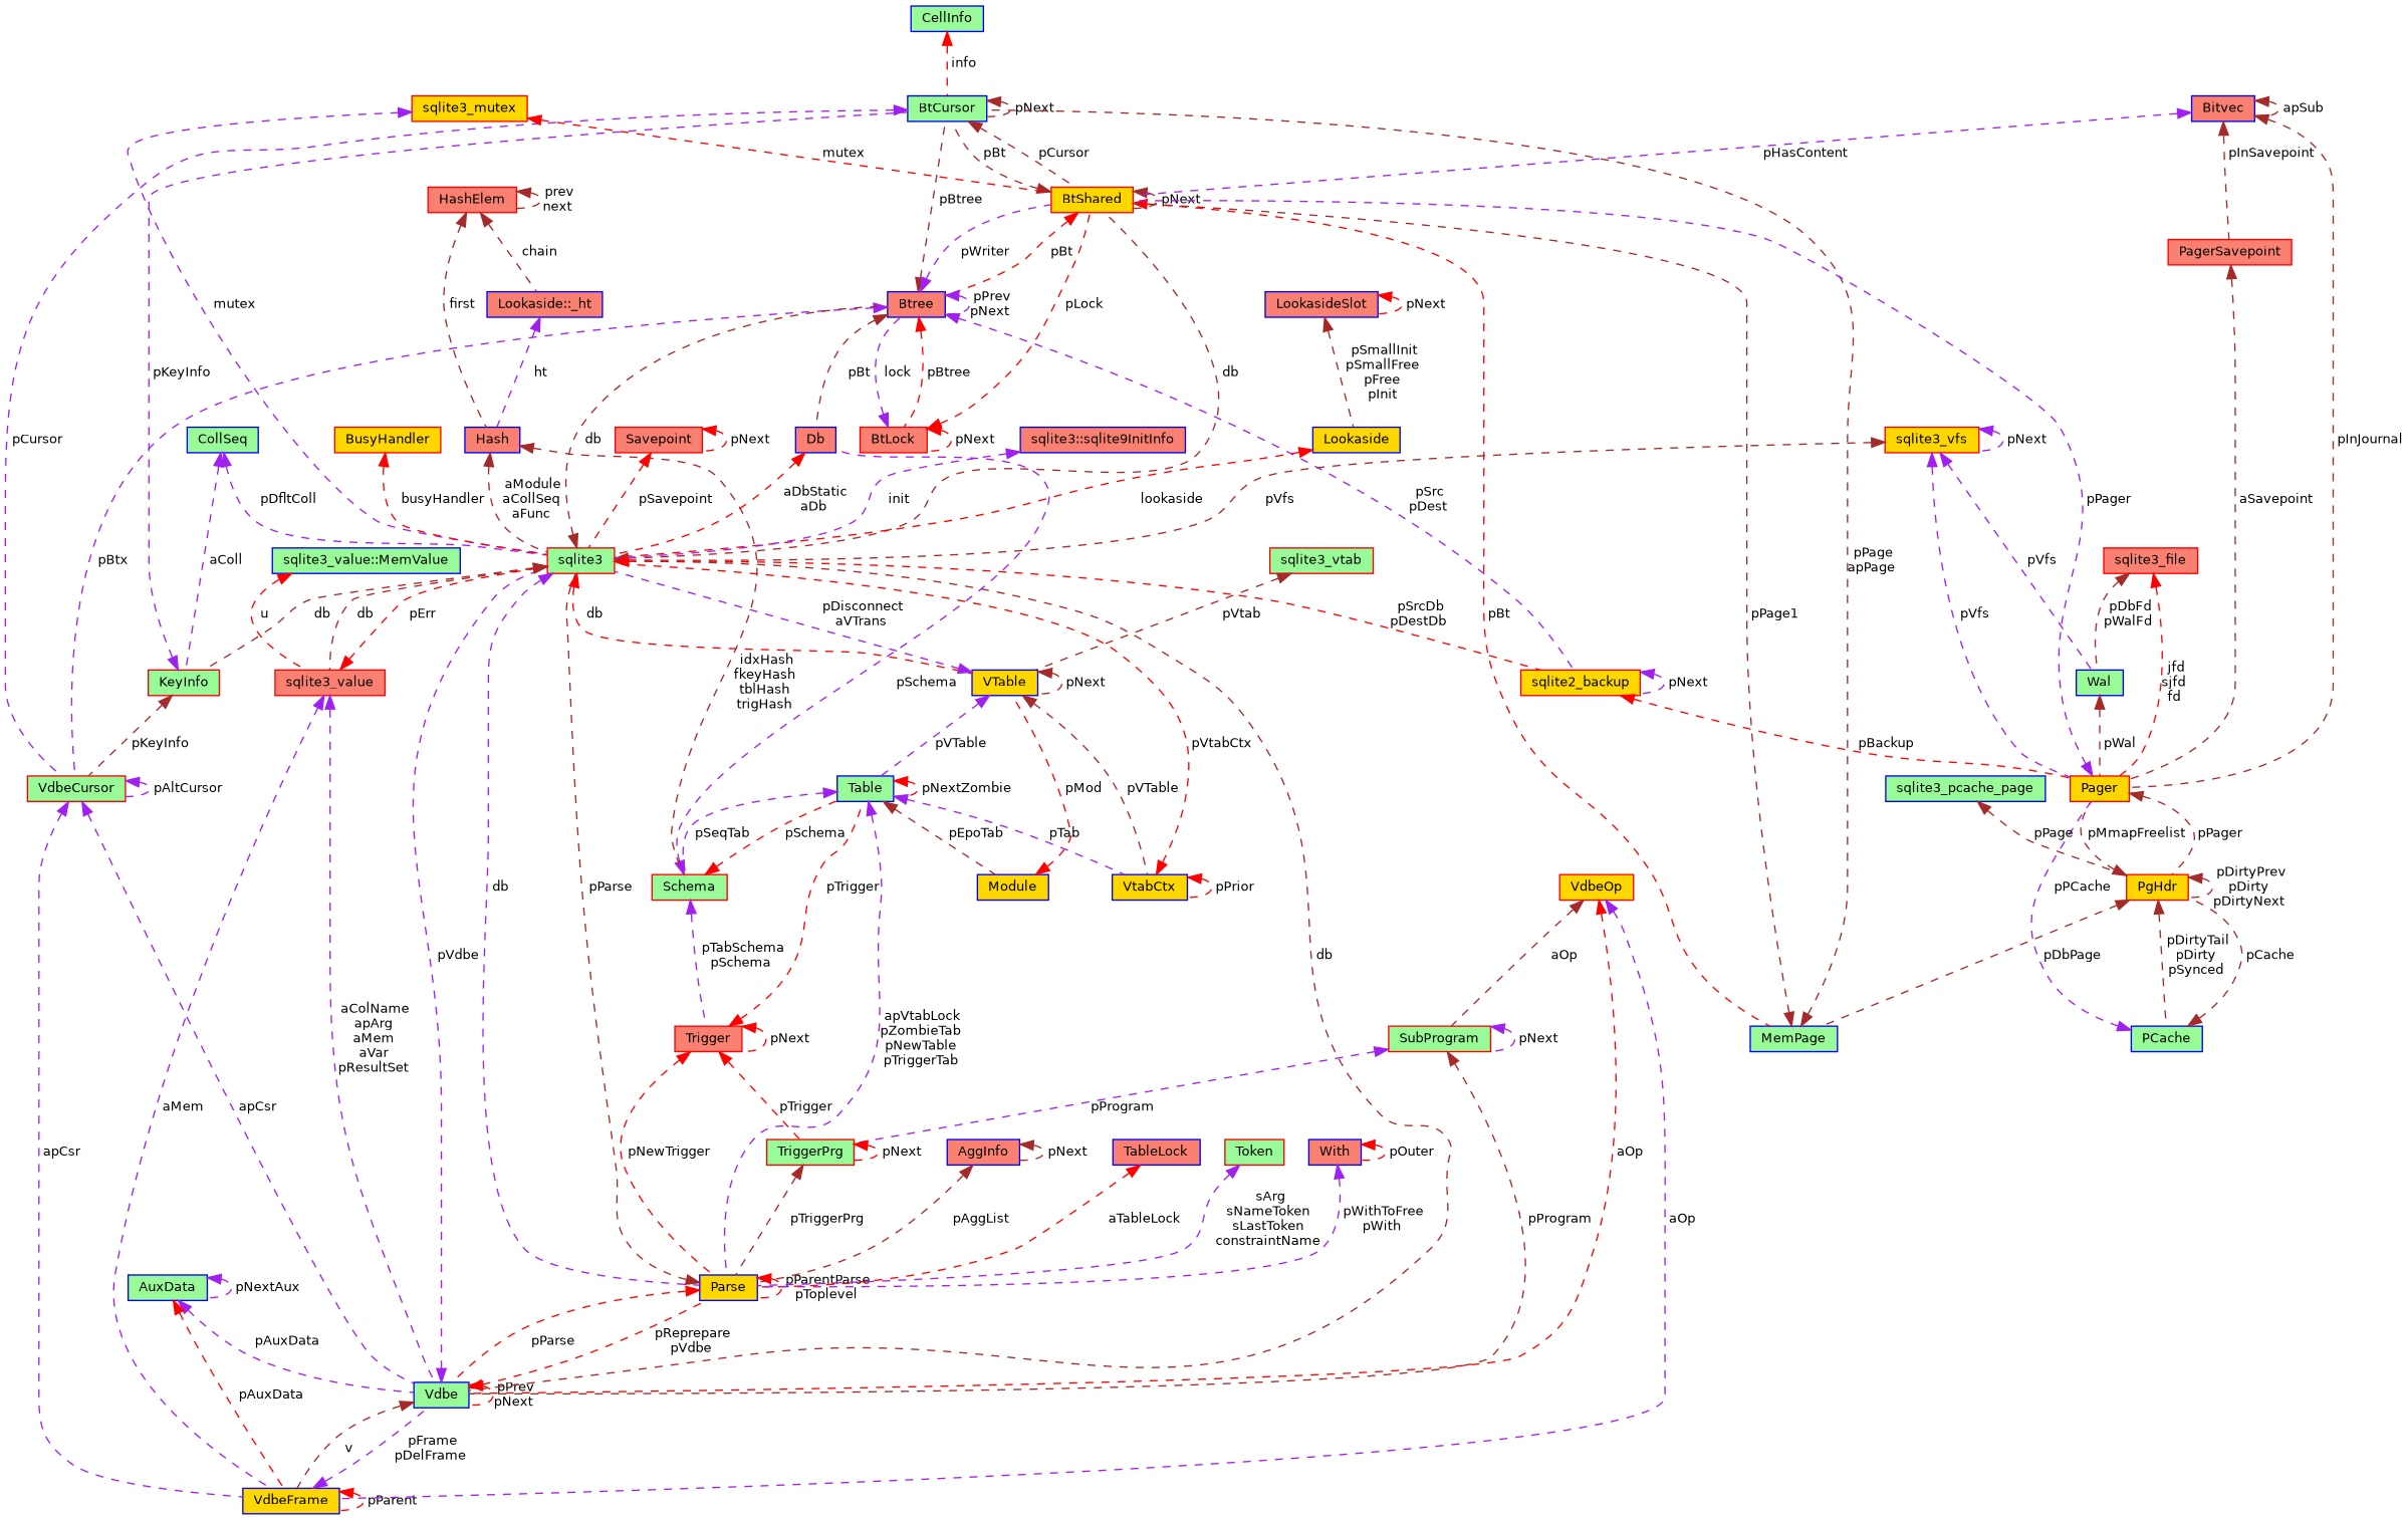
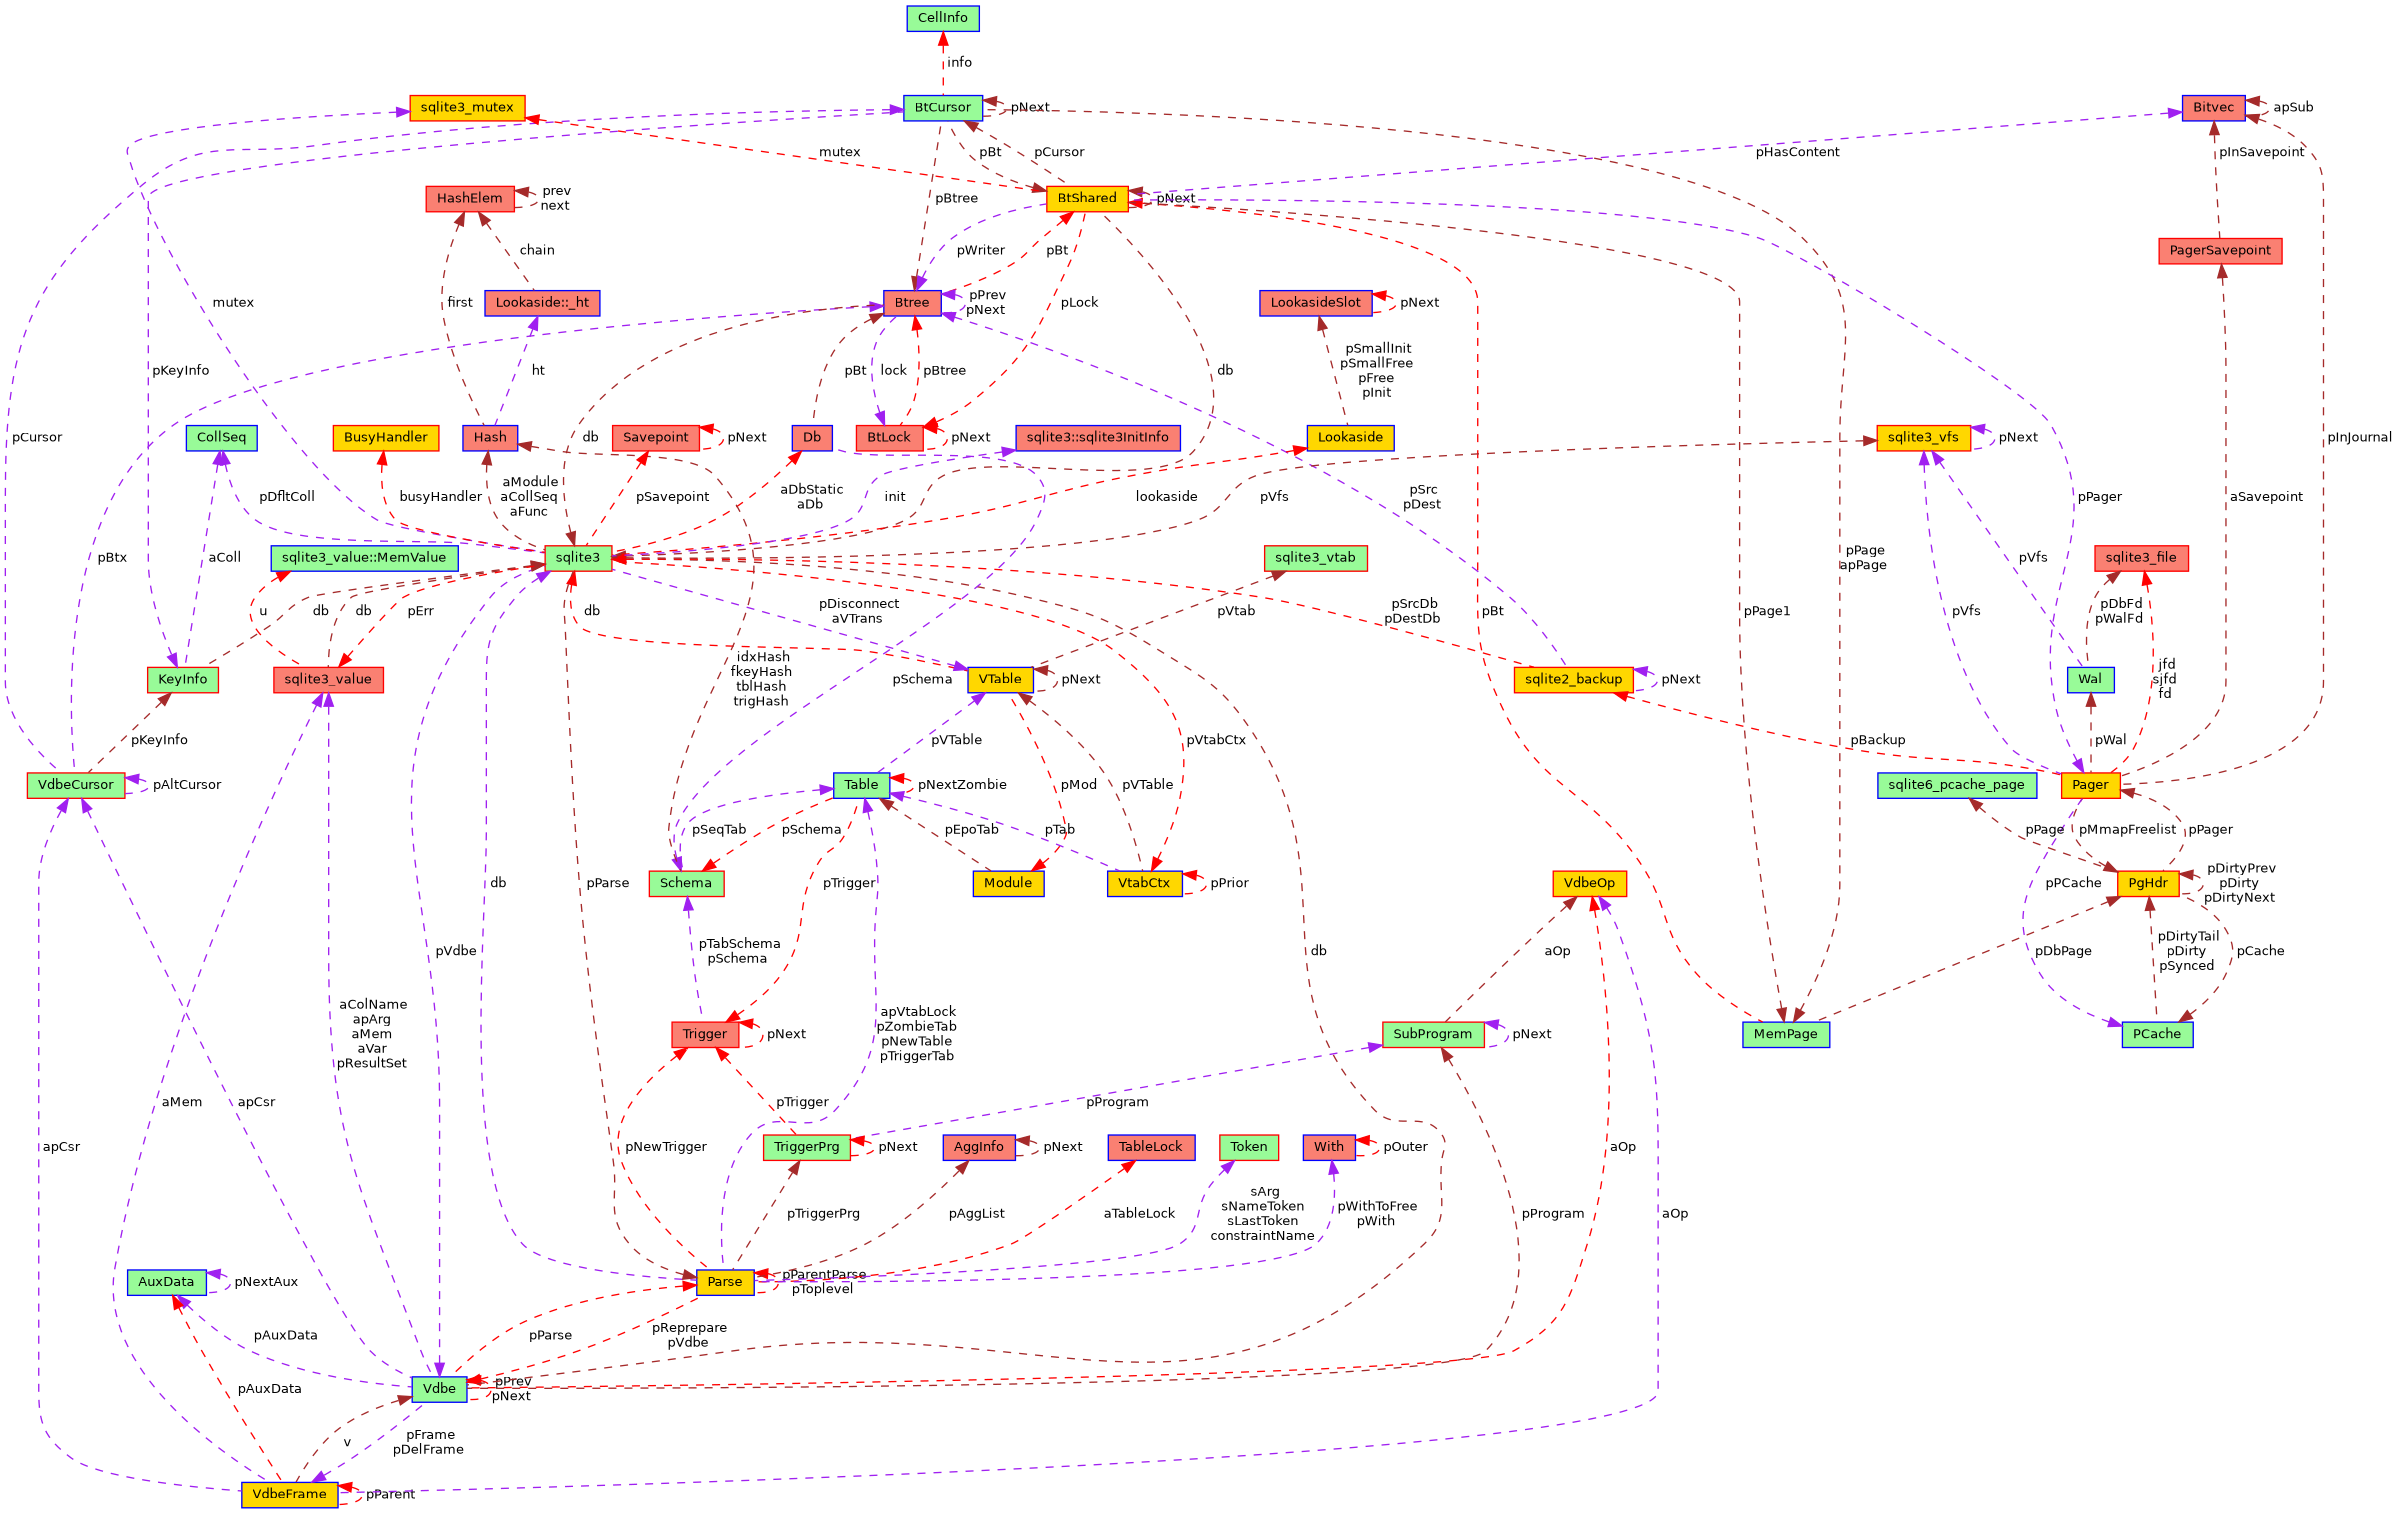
  digraph {
    node [color=blue fillcolor=palegreen fontname=Helvetica fontsize=10 shape=record style=filled]
    edge [color=brown dir=back fontname=Helvetica fontsize=10 labelfontname=Helvetica labelfontsize=10 style=dashed]
    n1 [fontcolor=black height=0.2 label=BtCursor width=0.4]
    n2 [color=red fillcolor=gold height=0.2 label=BtShared width=0.4]
    n3 [color=red height=0.2 label=VdbeCursor width=0.4]
    n4 [fillcolor=salmon height=0.2 label=Btree width=0.4]
    n5 [height=0.2 label=MemPage width=0.4]
    n6 [height=0.2 label=Vdbe width=0.4]
    n7 [fillcolor=gold height=0.2 label=VdbeFrame width=0.4]
    n8 [height=0.2 label=CellInfo width=0.4]
    n9 [color=red fillcolor=gold height=0.2 label=sqlite2_backup width=0.4]
    n10 [color=red fillcolor=salmon height=0.2 label=BtLock width=0.4]
    n11 [fillcolor=salmon height=0.2 label=Db width=0.4]
    n12 [color=red height=0.2 label=sqlite3 width=0.4]
    n13 [color=red fillcolor=salmon height=0.2 label=sqlite3_value width=0.4]
    n14 [color=red height=0.2 label=KeyInfo width=0.4]
    n15 [fillcolor=gold height=0.2 label=Parse width=0.4]
    n16 [fillcolor=gold height=0.2 label=VTable width=0.4]
    n17 [height=0.2 label=Table width=0.4]
    n18 [fillcolor=gold height=0.2 label=VtabCtx width=0.4]
    n19 [color=red fillcolor=gold height=0.2 label=Pager width=0.4]
    n20 [height=0.2 label="sqlite3_value::MemValue" width=0.4]
    n21 [height=0.2 label=AuxData width=0.4]
    n22 [height=0.2 label=CollSeq width=0.4]
    n23 [color=red fillcolor=gold height=0.2 label=VdbeOp width=0.4]
    n24 [color=red height=0.2 label=SubProgram width=0.4]
    n25 [color=red height=0.2 label=TriggerPrg width=0.4]
    n26 [fillcolor=salmon height=0.2 label=AggInfo width=0.4]
    n27 [fillcolor=salmon height=0.2 label=TableLock width=0.4]
    n28 [color=red height=0.2 label=Token width=0.4]
    n29 [fillcolor=salmon height=0.2 label=With width=0.4]
    n30 [color=red height=0.2 label=Schema width=0.4]
    n31 [fillcolor=gold height=0.2 label=Module width=0.4]
    n32 [color=red fillcolor=salmon height=0.2 label=Trigger width=0.4]
    n33 [fillcolor=salmon height=0.2 label=Hash width=0.4]
    n34 [fillcolor=salmon height=0.2 label="Lookaside::_ht" width=0.4]
    n35 [color=red fillcolor=salmon height=0.2 label=HashElem width=0.4]
    n36 [color=red height=0.2 label=sqlite3_vtab width=0.4]
    n37 [color=red fillcolor=salmon height=0.2 label=Savepoint width=0.4]
    n38 [fillcolor=gold height=0.2 label=Lookaside width=0.4]
    n39 [fillcolor=salmon height=0.2 label=LookasideSlot width=0.4]
    n40 [color=red fillcolor=gold height=0.2 label=sqlite3_mutex width=0.4]
    n41 [color=red fillcolor=gold height=0.2 label=sqlite3_vfs width=0.4]
    n42 [height=0.2 label=Wal width=0.4]
    n43 [color=red fillcolor=gold height=0.2 label=PgHdr width=0.4]
-   n44 [fillcolor=salmon height=0.2 label="sqlite3::sqlite9InitInfo" width=0.4]
+   n44 [fillcolor=salmon height=0.2 label="sqlite3::sqlite3InitInfo" width=0.4]
    n45 [color=red fillcolor=gold height=0.2 label=BusyHandler width=0.4]
    n46 [fillcolor=salmon height=0.2 label=Bitvec width=0.4]
    n47 [color=red fillcolor=salmon height=0.2 label=PagerSavepoint width=0.4]
    n48 [height=0.2 label=PCache width=0.4]
-   n49 [height=0.2 label=sqlite3_pcache_page width=0.4]
+   n49 [height=0.2 label=sqlite6_pcache_page width=0.4]
    n50 [color=red fillcolor=salmon height=0.2 label=sqlite3_file width=0.4]
    n1 -> n1 [label=" pNext"]
    n1 -> n2 [label=" pCursor"]
    n1 -> n3 [color=purple label=" pCursor"]
    n2 -> n1 [label=" pBt"]
    n2 -> n2 [label=" pNext"]
    n2 -> n4 [color=red label=" pBt"]
    n2 -> n5 [color=red label=" pBt"]
    n3 -> n3 [color=purple label=" pAltCursor"]
    n3 -> n6 [color=purple label=" apCsr"]
    n3 -> n7 [color=purple label=" apCsr"]
    n4 -> n1 [label=" pBtree"]
    n4 -> n2 [color=purple label=" pWriter"]
    n4 -> n3 [color=purple label=" pBtx"]
    n4 -> n4 [color=purple label=" pPrev\npNext"]
    n4 -> n9 [color=purple label=" pSrc\npDest"]
    n4 -> n10 [color=red label=" pBtree"]
    n4 -> n11 [label=" pBt"]
    n5 -> n1 [label=" pPage\napPage"]
    n5 -> n2 [label=" pPage1"]
    n6 -> n6 [color=red label=" pPrev\npNext"]
    n6 -> n7 [label=" v"]
    n6 -> n12 [color=purple label=" pVdbe"]
    n6 -> n15 [color=red label=" pReprepare\npVdbe"]
    n7 -> n6 [color=purple label=" pFrame\npDelFrame"]
    n7 -> n7 [color=red label=" pParent"]
    n8 -> n1 [color=red label=" info"]
    n9 -> n9 [color=purple label=" pNext"]
    n9 -> n19 [color=red label=" pBackup"]
    n10 -> n2 [color=red label=" pLock"]
    n10 -> n4 [color=purple label=" lock"]
    n10 -> n10 [color=red label=" pNext"]
    n11 -> n12 [color=red label=" aDbStatic\naDb"]
    n12 -> n2 [label=" db"]
    n12 -> n4 [label=" db"]
    n12 -> n6 [label=" db"]
    n12 -> n9 [color=red label=" pSrcDb\npDestDb"]
    n12 -> n13 [label=" db"]
    n12 -> n14 [label=" db"]
    n12 -> n15 [color=purple label=" db"]
    n12 -> n16 [color=red label=" db"]
    n13 -> n6 [color=purple label=" aColName\napArg\naMem\naVar\npResultSet"]
    n13 -> n7 [color=purple label=" aMem"]
    n13 -> n12 [color=red label=" pErr"]
    n14 -> n1 [color=purple label=" pKeyInfo"]
    n14 -> n3 [label=" pKeyInfo"]
    n15 -> n6 [color=red label=" pParse"]
    n15 -> n12 [label=" pParse"]
    n15 -> n15 [color=red label=" pParentParse\npToplevel"]
    n16 -> n12 [color=purple label=" pDisconnect\naVTrans"]
    n16 -> n16 [label=" pNext"]
    n16 -> n17 [color=purple label=" pVTable"]
    n16 -> n18 [label=" pVTable"]
    n17 -> n15 [color=purple label=" apVtabLock\npZombieTab\npNewTable\npTriggerTab"]
    n17 -> n17 [color=red label=" pNextZombie"]
    n17 -> n18 [color=purple label=" pTab"]
    n17 -> n30 [color=purple label=" pSeqTab"]
    n17 -> n31 [label=" pEpoTab"]
    n18 -> n12 [color=red label=" pVtabCtx"]
    n18 -> n18 [color=red label=" pPrior"]
    n19 -> n2 [color=purple label=" pPager"]
    n19 -> n43 [label=" pPager"]
    n20 -> n13 [color=red label=" u"]
    n21 -> n6 [color=purple label=" pAuxData"]
    n21 -> n7 [color=red label=" pAuxData"]
    n21 -> n21 [color=purple label=" pNextAux"]
    n22 -> n12 [color=purple label=" pDfltColl"]
    n22 -> n14 [color=purple label=" aColl"]
    n23 -> n6 [color=red label=" aOp"]
    n23 -> n7 [color=purple label=" aOp"]
    n23 -> n24 [label=" aOp"]
    n24 -> n6 [label=" pProgram"]
    n24 -> n24 [color=purple label=" pNext"]
    n24 -> n25 [color=purple label=" pProgram"]
    n25 -> n15 [label=" pTriggerPrg"]
    n25 -> n25 [color=red label=" pNext"]
    n26 -> n15 [label=" pAggList"]
    n26 -> n26 [label=" pNext"]
    n27 -> n15 [color=red label=" aTableLock"]
    n28 -> n15 [color=purple label=" sArg\nsNameToken\nsLastToken\nconstraintName"]
    n29 -> n15 [color=purple label=" pWithToFree\npWith"]
    n29 -> n29 [color=red label=" pOuter"]
    n30 -> n11 [color=purple label=" pSchema"]
    n30 -> n17 [color=red label=" pSchema"]
    n30 -> n32 [color=purple label=" pTabSchema\npSchema"]
    n31 -> n16 [color=red label=" pMod"]
    n32 -> n15 [color=red label=" pNewTrigger"]
    n32 -> n17 [color=red label=" pTrigger"]
    n32 -> n25 [color=red label=" pTrigger"]
    n32 -> n32 [color=red label=" pNext"]
    n33 -> n12 [label=" aModule\naCollSeq\naFunc"]
    n33 -> n30 [label=" idxHash\nfkeyHash\ntblHash\ntrigHash"]
    n34 -> n33 [color=purple label=" ht"]
    n35 -> n33 [label=" first"]
    n35 -> n34 [label=" chain"]
    n35 -> n35 [label=" prev\nnext"]
    n36 -> n16 [label=" pVtab"]
    n37 -> n12 [color=red label=" pSavepoint"]
    n37 -> n37 [color=red label=" pNext"]
    n38 -> n12 [color=red label=" lookaside"]
    n39 -> n38 [label=" pSmallInit\npSmallFree\npFree\npInit"]
    n39 -> n39 [color=red label=" pNext"]
    n40 -> n2 [color=red label=" mutex"]
    n40 -> n12 [color=purple label=" mutex"]
    n41 -> n12 [label=" pVfs"]
    n41 -> n19 [color=purple label=" pVfs"]
    n41 -> n41 [color=purple label=" pNext"]
    n41 -> n42 [color=purple label=" pVfs"]
    n42 -> n19 [label=" pWal"]
    n43 -> n5 [label=" pDbPage"]
    n43 -> n19 [label=" pMmapFreelist"]
    n43 -> n43 [label=" pDirtyPrev\npDirty\npDirtyNext"]
    n43 -> n48 [label=" pDirtyTail\npDirty\npSynced"]
    n44 -> n12 [color=purple label=" init"]
    n45 -> n12 [color=red label=" busyHandler"]
    n46 -> n2 [color=purple label=" pHasContent"]
    n46 -> n19 [label=" pInJournal"]
    n46 -> n46 [label=" apSub"]
    n46 -> n47 [label=" pInSavepoint"]
    n47 -> n19 [label=" aSavepoint"]
    n48 -> n19 [color=purple label=" pPCache"]
    n48 -> n43 [label=" pCache"]
    n49 -> n43 [label=" pPage"]
    n50 -> n19 [color=red label=" jfd\nsjfd\nfd"]
    n50 -> n42 [label=" pDbFd\npWalFd"]
  }
